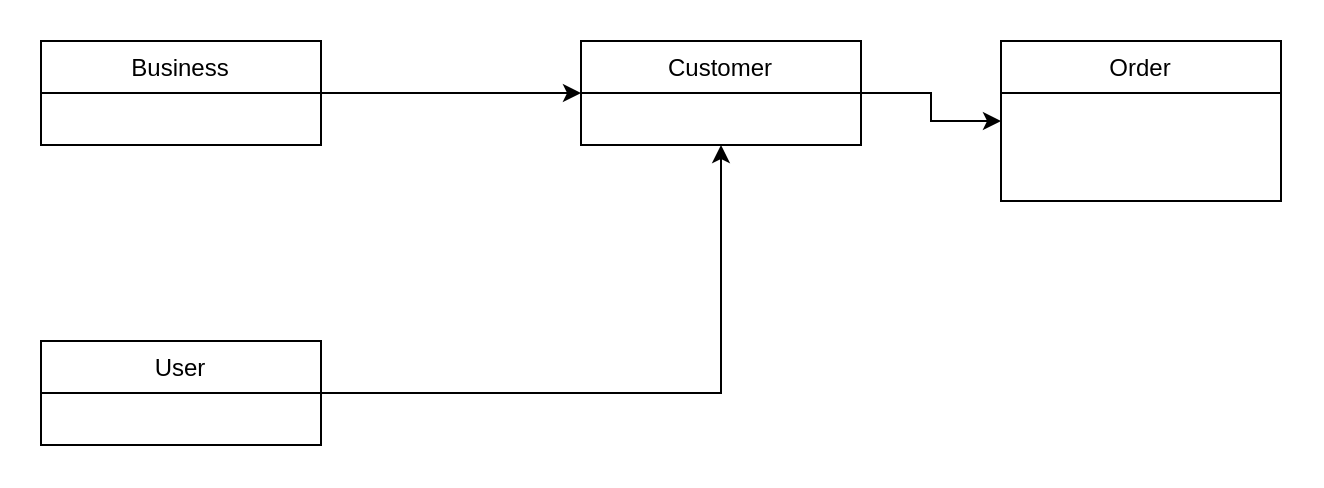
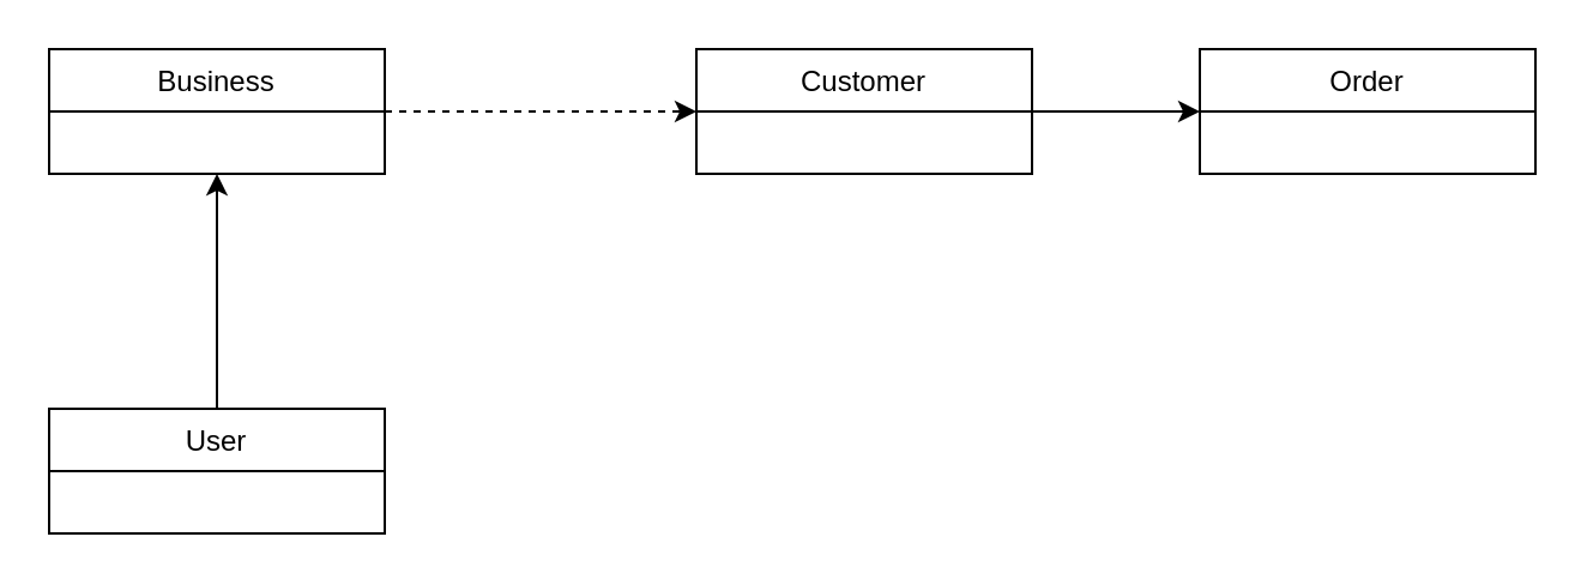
  <mxCell id="0" />
  <mxCell id="1" parent="0" />
  <mxCell id="2" style="edgeStyle=orthogonalEdgeStyle;rounded=0;orthogonalLoop=1;jettySize=auto;html=1;" parent="1" source="3" target="4" edge="1"><mxGeometry relative="1" as="geometry" /></mxCell>
  <mxCell id="3" value="Customer" style="swimlane;fontStyle=0;childLayout=stackLayout;horizontal=1;startSize=26;fillColor=none;horizontalStack=0;resizeParent=1;resizeParentMax=0;resizeLast=0;collapsible=1;marginBottom=0;" parent="1" vertex="1"><mxGeometry x="290" y="20" width="140" height="52" as="geometry"><mxRectangle x="200" y="50" width="90" height="30" as="alternateBounds" /></mxGeometry></mxCell>
- <mxCell id="4" value="Order" style="swimlane;fontStyle=0;childLayout=stackLayout;horizontal=1;startSize=26;fillColor=none;horizontalStack=0;resizeParent=1;resizeParentMax=0;resizeLast=0;collapsible=1;marginBottom=0;" parent="1" vertex="1"><mxGeometry x="500" y="20" width="140" height="80" as="geometry" /></mxCell>
- <mxCell id="5" style="edgeStyle=orthogonalEdgeStyle;rounded=0;orthogonalLoop=1;jettySize=auto;html=1;" parent="1" source="6" target="3" edge="1"><mxGeometry relative="1" as="geometry" /></mxCell>
+ <mxCell id="4" value="Order" style="swimlane;fontStyle=0;childLayout=stackLayout;horizontal=1;startSize=26;fillColor=none;horizontalStack=0;resizeParent=1;resizeParentMax=0;resizeLast=0;collapsible=1;marginBottom=0;" parent="1" vertex="1"><mxGeometry x="500" y="20" width="140" height="52" as="geometry" /></mxCell>
+ <mxCell id="5" style="edgeStyle=orthogonalEdgeStyle;rounded=0;orthogonalLoop=1;jettySize=auto;html=1;entryX=0.5;entryY=1;entryDx=0;entryDy=0;" parent="1" source="6" target="8" edge="1"><mxGeometry relative="1" as="geometry" /></mxCell>
  <mxCell id="6" value="User" style="swimlane;fontStyle=0;childLayout=stackLayout;horizontal=1;startSize=26;fillColor=none;horizontalStack=0;resizeParent=1;resizeParentMax=0;resizeLast=0;collapsible=1;marginBottom=0;" parent="1" vertex="1"><mxGeometry x="20" y="170" width="140" height="52" as="geometry" /></mxCell>
- <mxCell id="7" style="edgeStyle=orthogonalEdgeStyle;rounded=0;orthogonalLoop=1;jettySize=auto;html=1;entryX=0;entryY=0.5;entryDx=0;entryDy=0;" parent="1" source="8" target="3" edge="1"><mxGeometry relative="1" as="geometry" /></mxCell>
+ <mxCell id="7" style="edgeStyle=orthogonalEdgeStyle;rounded=0;orthogonalLoop=1;jettySize=auto;html=1;entryX=0;entryY=0.5;entryDx=0;entryDy=0;dashed=1;" parent="1" source="8" target="3" edge="1"><mxGeometry relative="1" as="geometry" /></mxCell>
  <mxCell id="8" value="Business" style="swimlane;fontStyle=0;childLayout=stackLayout;horizontal=1;startSize=26;fillColor=none;horizontalStack=0;resizeParent=1;resizeParentMax=0;resizeLast=0;collapsible=1;marginBottom=0;" parent="1" vertex="1"><mxGeometry x="20" y="20" width="140" height="52" as="geometry" /></mxCell>
